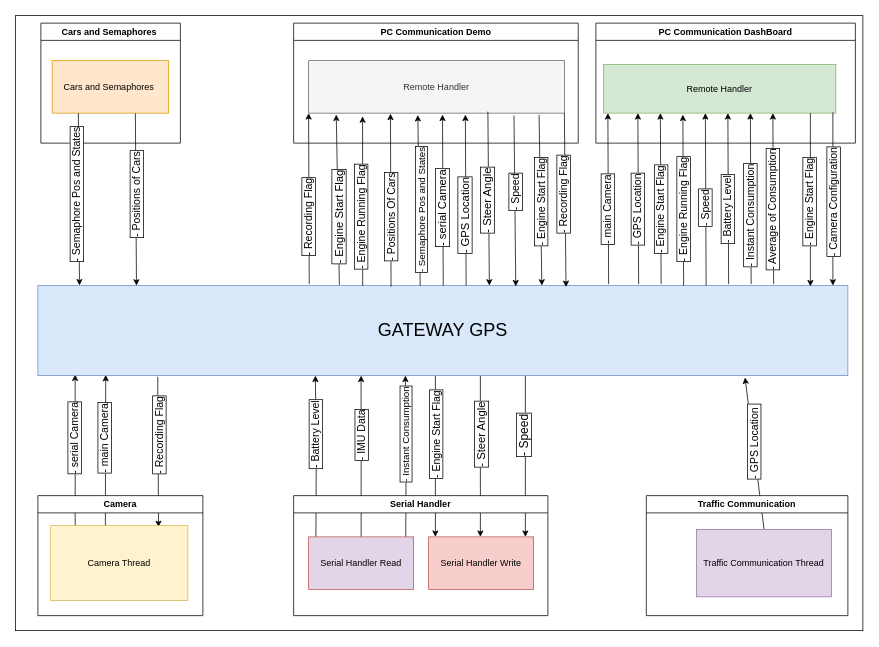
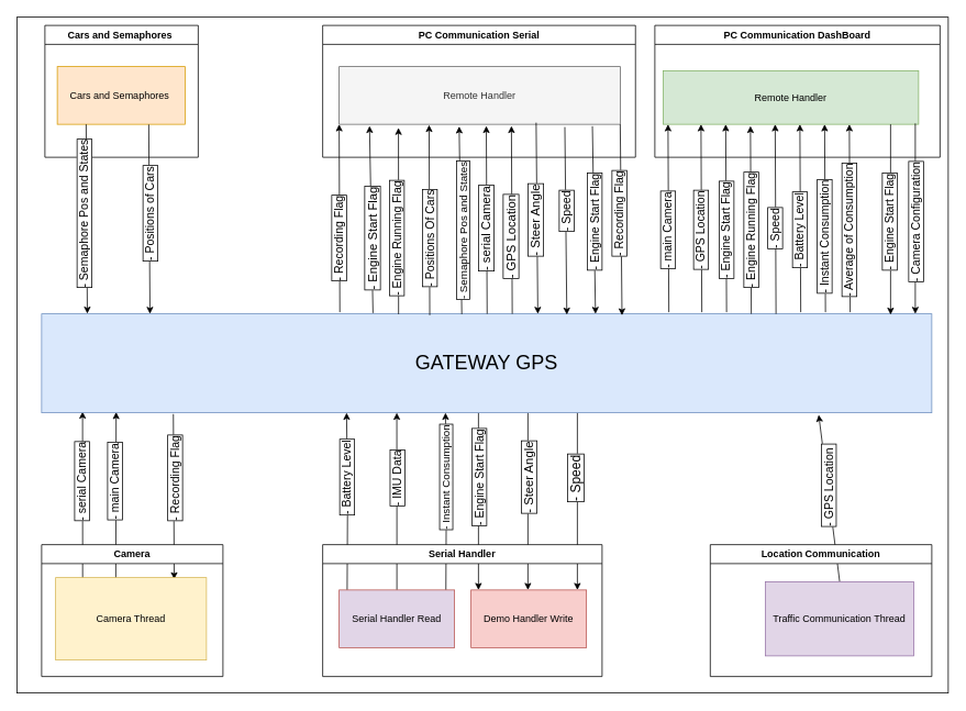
  <mxCell id="0" />
  <mxCell id="1" parent="0" />
  <mxCell id="2" value="" style="rounded=0;whiteSpace=wrap;html=1;" vertex="1" parent="1"><mxGeometry x="20" y="20" width="1130" height="820" as="geometry" /></mxCell>
  <mxCell id="3" value="Cars and Semaphores&amp;nbsp;" style="swimlane;whiteSpace=wrap;html=1;" vertex="1" parent="1"><mxGeometry x="54" y="30" width="186" height="160" as="geometry" /></mxCell>
  <mxCell id="4" value="Cars and Semaphores&amp;nbsp;" style="rounded=0;whiteSpace=wrap;html=1;fillColor=#ffe6cc;strokeColor=#d79b00;" vertex="1" parent="3"><mxGeometry x="15" y="50" width="155" height="70" as="geometry" /></mxCell>
  <mxCell id="5" value="" style="endArrow=classic;html=1;rounded=0;exitX=0.5;exitY=1;exitDx=0;exitDy=0;entryX=0.087;entryY=-0.002;entryDx=0;entryDy=0;entryPerimeter=0;" edge="1" parent="3"><mxGeometry width="50" height="50" relative="1" as="geometry"><mxPoint x="50" y="120" as="sourcePoint" /><mxPoint x="51.46" y="349.76" as="targetPoint" /></mxGeometry></mxCell>
  <mxCell id="6" value="" style="endArrow=classic;html=1;rounded=0;entryX=0.786;entryY=0.02;entryDx=0;entryDy=0;exitX=0.148;exitY=1.013;exitDx=0;exitDy=0;exitPerimeter=0;entryPerimeter=0;" edge="1" parent="1" source="18" target="22"><mxGeometry width="50" height="50" relative="1" as="geometry"><mxPoint x="213" y="500" as="sourcePoint" /><mxPoint x="320" y="570" as="targetPoint" /></mxGeometry></mxCell>
  <mxCell id="7" value="" style="endArrow=classic;html=1;rounded=0;entryX=0.046;entryY=0.988;entryDx=0;entryDy=0;entryPerimeter=0;exitX=0.342;exitY=0.007;exitDx=0;exitDy=0;exitPerimeter=0;" edge="1" parent="1"><mxGeometry width="50" height="50" relative="1" as="geometry"><mxPoint x="139.996" y="700.85" as="sourcePoint" /><mxPoint x="140.41" y="499.15" as="targetPoint" /></mxGeometry></mxCell>
  <mxCell id="8" value="" style="endArrow=classic;html=1;rounded=0;entryX=0.046;entryY=0.988;entryDx=0;entryDy=0;entryPerimeter=0;exitX=0.179;exitY=0.02;exitDx=0;exitDy=0;exitPerimeter=0;" edge="1" parent="1" source="22" target="18"><mxGeometry width="50" height="50" relative="1" as="geometry"><mxPoint x="220" y="720" as="sourcePoint" /><mxPoint x="270" y="670" as="targetPoint" /></mxGeometry></mxCell>
  <mxCell id="9" value="" style="endArrow=classic;html=1;rounded=0;entryX=0.25;entryY=0;entryDx=0;entryDy=0;" edge="1" parent="1"><mxGeometry width="50" height="50" relative="1" as="geometry"><mxPoint x="580" y="500" as="sourcePoint" /><mxPoint x="580" y="715" as="targetPoint" /></mxGeometry></mxCell>
  <mxCell id="10" value="" style="endArrow=classic;html=1;rounded=0;entryX=0.25;entryY=0;entryDx=0;entryDy=0;" edge="1" parent="1"><mxGeometry width="50" height="50" relative="1" as="geometry"><mxPoint x="640" y="500" as="sourcePoint" /><mxPoint x="640" y="715" as="targetPoint" /></mxGeometry></mxCell>
  <mxCell id="11" value="" style="endArrow=classic;html=1;rounded=0;entryX=0.25;entryY=0;entryDx=0;entryDy=0;" edge="1" parent="1"><mxGeometry width="50" height="50" relative="1" as="geometry"><mxPoint x="700" y="500" as="sourcePoint" /><mxPoint x="700" y="715" as="targetPoint" /></mxGeometry></mxCell>
  <mxCell id="12" style="edgeStyle=orthogonalEdgeStyle;rounded=0;orthogonalLoop=1;jettySize=auto;html=1;exitX=0.25;exitY=0;exitDx=0;exitDy=0;entryX=0.366;entryY=1;entryDx=0;entryDy=0;entryPerimeter=0;" edge="1" parent="1"><mxGeometry relative="1" as="geometry"><mxPoint x="420.72" y="715" as="sourcePoint" /><mxPoint x="420" y="500" as="targetPoint" /></mxGeometry></mxCell>
  <mxCell id="13" value="- Battery Level" style="edgeLabel;html=1;align=center;verticalAlign=middle;resizable=0;points=[];labelBorderColor=default;rotation=-90;fontSize=14;" connectable="0" vertex="1" parent="12"><mxGeometry x="0.258" y="-2" relative="1" as="geometry"><mxPoint x="-2" as="offset" /></mxGeometry></mxCell>
  <mxCell id="14" style="edgeStyle=orthogonalEdgeStyle;rounded=0;orthogonalLoop=1;jettySize=auto;html=1;exitX=0.5;exitY=0;exitDx=0;exitDy=0;entryX=0.399;entryY=1;entryDx=0;entryDy=0;entryPerimeter=0;" edge="1" parent="1" source="24" target="18"><mxGeometry relative="1" as="geometry" /></mxCell>
  <mxCell id="15" value="- IMU Data" style="edgeLabel;html=1;align=center;verticalAlign=middle;resizable=0;points=[];labelBorderColor=default;rotation=-90;fontSize=14;" connectable="0" vertex="1" parent="14"><mxGeometry x="0.024" relative="1" as="geometry"><mxPoint y="-25" as="offset" /></mxGeometry></mxCell>
  <mxCell id="16" style="edgeStyle=orthogonalEdgeStyle;rounded=0;orthogonalLoop=1;jettySize=auto;html=1;exitX=0.75;exitY=0;exitDx=0;exitDy=0;" edge="1" parent="1"><mxGeometry relative="1" as="geometry"><mxPoint x="540.52" y="715" as="sourcePoint" /><mxPoint x="540" y="500" as="targetPoint" /></mxGeometry></mxCell>
  <mxCell id="17" value="- Instant Consumption" style="edgeLabel;html=1;align=center;verticalAlign=middle;resizable=0;points=[];labelBorderColor=default;rotation=-90;fontSize=13;" connectable="0" vertex="1" parent="16"><mxGeometry x="0.258" y="-2" relative="1" as="geometry"><mxPoint x="-2" as="offset" /></mxGeometry></mxCell>
  <mxCell id="18" value="&lt;font style=&quot;font-size: 24px;&quot;&gt;GATEWAY GPS&lt;/font&gt;" style="rounded=0;whiteSpace=wrap;html=1;fillColor=#dae8fc;strokeColor=#6c8ebf;align=center;" vertex="1" parent="1"><mxGeometry x="50" y="380" width="1080" height="120" as="geometry" /></mxCell>
  <mxCell id="19" value="" style="endArrow=classic;html=1;rounded=0;entryX=0.873;entryY=1.021;entryDx=0;entryDy=0;entryPerimeter=0;exitX=0.5;exitY=0;exitDx=0;exitDy=0;labelBorderColor=default;" edge="1" parent="1" source="27" target="18"><mxGeometry width="50" height="50" relative="1" as="geometry"><mxPoint x="770" y="460" as="sourcePoint" /><mxPoint x="820" y="410" as="targetPoint" /></mxGeometry></mxCell>
  <mxCell id="20" value="- GPS Location&amp;nbsp;" style="edgeLabel;html=1;align=center;verticalAlign=middle;resizable=0;points=[];labelBorderColor=default;rotation=-90;fontSize=14;" connectable="0" vertex="1" parent="19"><mxGeometry x="0.0" y="-3" relative="1" as="geometry"><mxPoint x="-4" y="-14" as="offset" /></mxGeometry></mxCell>
  <mxCell id="21" value="Camera" style="swimlane;whiteSpace=wrap;html=1;" vertex="1" parent="1"><mxGeometry x="50" y="660" width="220" height="160" as="geometry" /></mxCell>
  <mxCell id="22" value="Camera Thread" style="rounded=0;whiteSpace=wrap;html=1;fillColor=#fff2cc;strokeColor=#d6b656;" vertex="1" parent="21"><mxGeometry x="17" y="40" width="183" height="100" as="geometry" /></mxCell>
  <mxCell id="23" value="Serial Handler" style="swimlane;whiteSpace=wrap;html=1;" vertex="1" parent="1"><mxGeometry x="391" y="660" width="339" height="160" as="geometry" /></mxCell>
  <mxCell id="24" value="Serial Handler Read" style="rounded=0;whiteSpace=wrap;html=1;fillColor=#e1d5e7;strokeColor=#b85450;" vertex="1" parent="23"><mxGeometry x="20" y="55" width="140" height="70" as="geometry" /></mxCell>
- <mxCell id="25" value="Serial Handler Write" style="rounded=0;whiteSpace=wrap;html=1;fillColor=#f8cecc;strokeColor=#b85450;" vertex="1" parent="23"><mxGeometry x="180" y="55" width="140" height="70" as="geometry" /></mxCell>
- <mxCell id="26" value="Traffic Communication" style="swimlane;whiteSpace=wrap;html=1;" vertex="1" parent="1"><mxGeometry x="861.25" y="660" width="268.75" height="160" as="geometry" /></mxCell>
+ <mxCell id="25" value="Demo Handler Write" style="rounded=0;whiteSpace=wrap;html=1;fillColor=#f8cecc;strokeColor=#b85450;" vertex="1" parent="23"><mxGeometry x="180" y="55" width="140" height="70" as="geometry" /></mxCell>
+ <mxCell id="26" value="Location Communication" style="swimlane;whiteSpace=wrap;html=1;" vertex="1" parent="1"><mxGeometry x="861.25" y="660" width="268.75" height="160" as="geometry" /></mxCell>
  <mxCell id="27" value="Traffic Communication Thread" style="rounded=0;whiteSpace=wrap;html=1;fillColor=#e1d5e7;strokeColor=#9673a6;" vertex="1" parent="26"><mxGeometry x="67" y="45" width="180" height="90" as="geometry" /></mxCell>
  <mxCell id="28" value="- Engine Start Flag" style="edgeLabel;html=1;align=center;verticalAlign=middle;resizable=0;points=[];labelBorderColor=default;rotation=-90;fontSize=14;" connectable="0" vertex="1" parent="1"><mxGeometry x="580.003" y="580.002" as="geometry" /></mxCell>
  <mxCell id="29" value="- Steer Angle" style="edgeLabel;html=1;align=center;verticalAlign=middle;resizable=0;points=[];labelBorderColor=default;rotation=-90;fontSize=15;" connectable="0" vertex="1" parent="1"><mxGeometry x="640.003" y="580.002" as="geometry" /></mxCell>
  <mxCell id="30" value="- Speed" style="edgeLabel;html=1;align=center;verticalAlign=middle;resizable=0;points=[];labelBorderColor=default;rotation=-90;fontSize=16;" connectable="0" vertex="1" parent="1"><mxGeometry x="700.003" y="580.002" as="geometry"><mxPoint x="-1.0" y="-3" as="offset" /></mxGeometry></mxCell>
- <mxCell id="31" value="PC Communication Demo" style="swimlane;whiteSpace=wrap;html=1;" vertex="1" parent="1"><mxGeometry x="391" y="30" width="379.5" height="160" as="geometry" /></mxCell>
+ <mxCell id="31" value="PC Communication Serial" style="swimlane;whiteSpace=wrap;html=1;" vertex="1" parent="1"><mxGeometry x="391" y="30" width="379.5" height="160" as="geometry" /></mxCell>
  <mxCell id="32" value="Remote Handler" style="rounded=0;whiteSpace=wrap;html=1;fillColor=#f5f5f5;fontColor=#333333;strokeColor=#666666;" vertex="1" parent="31"><mxGeometry x="20" y="50" width="341" height="70" as="geometry" /></mxCell>
  <mxCell id="33" value="" style="endArrow=classic;html=1;rounded=0;exitX=1;exitY=1;exitDx=0;exitDy=0;entryX=0.652;entryY=0.015;entryDx=0;entryDy=0;entryPerimeter=0;" edge="1" parent="31"><mxGeometry width="50" height="50" relative="1" as="geometry"><mxPoint x="259" y="118" as="sourcePoint" /><mxPoint x="261" y="350" as="targetPoint" /></mxGeometry></mxCell>
  <mxCell id="34" value="- Steer Angle" style="edgeLabel;html=1;align=center;verticalAlign=middle;resizable=0;points=[];labelBorderColor=default;rotation=-90;fontSize=15;" connectable="0" vertex="1" parent="1"><mxGeometry x="700.003" y="600.002" as="geometry"><mxPoint x="332" y="-52.0" as="offset" /></mxGeometry></mxCell>
  <mxCell id="35" value="" style="endArrow=classic;html=1;rounded=0;entryX=0;entryY=1;entryDx=0;entryDy=0;exitX=0.335;exitY=-0.017;exitDx=0;exitDy=0;exitPerimeter=0;" edge="1" parent="1" source="18" target="32"><mxGeometry width="50" height="50" relative="1" as="geometry"><mxPoint x="490" y="460" as="sourcePoint" /><mxPoint x="411" y="160" as="targetPoint" /></mxGeometry></mxCell>
  <mxCell id="36" value="" style="endArrow=classic;html=1;rounded=0;entryX=0.108;entryY=1.028;entryDx=0;entryDy=0;exitX=0.335;exitY=-0.017;exitDx=0;exitDy=0;exitPerimeter=0;entryPerimeter=0;" edge="1" parent="1" target="32"><mxGeometry width="50" height="50" relative="1" as="geometry"><mxPoint x="452" y="379" as="sourcePoint" /><mxPoint x="447.5" y="160" as="targetPoint" /></mxGeometry></mxCell>
  <mxCell id="37" value="" style="endArrow=classic;html=1;rounded=0;entryX=0.211;entryY=1.061;entryDx=0;entryDy=0;exitX=0.401;exitY=0.003;exitDx=0;exitDy=0;exitPerimeter=0;entryPerimeter=0;" edge="1" parent="1" source="18" target="32"><mxGeometry width="50" height="50" relative="1" as="geometry"><mxPoint x="483" y="383" as="sourcePoint" /><mxPoint x="484" y="160" as="targetPoint" /></mxGeometry></mxCell>
  <mxCell id="38" value="" style="endArrow=classic;html=1;rounded=0;entryX=0.32;entryY=1.011;entryDx=0;entryDy=0;exitX=0.436;exitY=0.013;exitDx=0;exitDy=0;exitPerimeter=0;entryPerimeter=0;" edge="1" parent="1" source="18" target="32"><mxGeometry width="50" height="50" relative="1" as="geometry"><mxPoint x="532" y="380" as="sourcePoint" /><mxPoint x="520.5" y="160" as="targetPoint" /></mxGeometry></mxCell>
  <mxCell id="39" value="" style="endArrow=classic;html=1;rounded=0;entryX=0.427;entryY=1.036;entryDx=0;entryDy=0;exitX=0.472;exitY=0.003;exitDx=0;exitDy=0;exitPerimeter=0;entryPerimeter=0;" edge="1" parent="1" source="18" target="32"><mxGeometry width="50" height="50" relative="1" as="geometry"><mxPoint x="560" y="390" as="sourcePoint" /><mxPoint x="557" y="160" as="targetPoint" /></mxGeometry></mxCell>
  <mxCell id="40" value="- Recording Flag" style="edgeLabel;html=1;align=center;verticalAlign=middle;resizable=0;points=[];labelBorderColor=default;rotation=-90;fontSize=14;" connectable="0" vertex="1" parent="1"><mxGeometry x="410.003" y="290.002" as="geometry" /></mxCell>
  <mxCell id="41" value="- Engine Start Flag" style="edgeLabel;html=1;align=center;verticalAlign=middle;resizable=0;points=[];labelBorderColor=default;rotation=-90;fontSize=15;" connectable="0" vertex="1" parent="1"><mxGeometry x="450.003" y="290.002" as="geometry" /></mxCell>
  <mxCell id="42" value="- Engine Running Flag" style="edgeLabel;html=1;align=center;verticalAlign=middle;resizable=0;points=[];labelBorderColor=default;rotation=-90;fontSize=14;" connectable="0" vertex="1" parent="1"><mxGeometry x="480.003" y="290.002" as="geometry" /></mxCell>
  <mxCell id="43" value="- Positions Of Cars&lt;br style=&quot;font-size: 14px;&quot;&gt;" style="edgeLabel;html=1;align=center;verticalAlign=middle;resizable=0;points=[];labelBorderColor=default;rotation=-90;fontSize=14;" connectable="0" vertex="1" parent="1"><mxGeometry x="520.003" y="290.002" as="geometry" /></mxCell>
  <mxCell id="44" value="- Semaphore Pos and States" style="edgeLabel;html=1;align=center;verticalAlign=middle;resizable=0;points=[];labelBorderColor=default;rotation=-90;fontSize=13;" connectable="0" vertex="1" parent="1"><mxGeometry x="560.503" y="280.002" as="geometry" /></mxCell>
  <mxCell id="45" value="PC Communication DashBoard" style="swimlane;whiteSpace=wrap;html=1;" vertex="1" parent="1"><mxGeometry x="794" y="30" width="346" height="160" as="geometry" /></mxCell>
  <mxCell id="46" value="Remote Handler" style="rounded=0;whiteSpace=wrap;html=1;fillColor=#d5e8d4;strokeColor=#82b366;" vertex="1" parent="45"><mxGeometry x="10" y="55" width="310" height="65" as="geometry" /></mxCell>
  <mxCell id="47" value="" style="endArrow=classic;html=1;rounded=0;entryX=0;entryY=1;entryDx=0;entryDy=0;exitX=0.335;exitY=-0.017;exitDx=0;exitDy=0;exitPerimeter=0;" edge="1" parent="45"><mxGeometry width="50" height="50" relative="1" as="geometry"><mxPoint x="17" y="348" as="sourcePoint" /><mxPoint x="16" y="120" as="targetPoint" /></mxGeometry></mxCell>
  <mxCell id="48" value="" style="endArrow=classic;html=1;rounded=0;entryX=0;entryY=1;entryDx=0;entryDy=0;exitX=0.335;exitY=-0.017;exitDx=0;exitDy=0;exitPerimeter=0;" edge="1" parent="45"><mxGeometry width="50" height="50" relative="1" as="geometry"><mxPoint x="57" y="348" as="sourcePoint" /><mxPoint x="56" y="120" as="targetPoint" /></mxGeometry></mxCell>
  <mxCell id="49" value="" style="endArrow=classic;html=1;rounded=0;entryX=0;entryY=1;entryDx=0;entryDy=0;exitX=0.335;exitY=-0.017;exitDx=0;exitDy=0;exitPerimeter=0;" edge="1" parent="45"><mxGeometry width="50" height="50" relative="1" as="geometry"><mxPoint x="87" y="348" as="sourcePoint" /><mxPoint x="86" y="120" as="targetPoint" /></mxGeometry></mxCell>
  <mxCell id="50" value="" style="endArrow=classic;html=1;rounded=0;entryX=0;entryY=1;entryDx=0;entryDy=0;exitX=0.335;exitY=-0.017;exitDx=0;exitDy=0;exitPerimeter=0;" edge="1" parent="45"><mxGeometry width="50" height="50" relative="1" as="geometry"><mxPoint x="177" y="348" as="sourcePoint" /><mxPoint x="176" y="120" as="targetPoint" /></mxGeometry></mxCell>
  <mxCell id="51" value="" style="endArrow=classic;html=1;rounded=0;entryX=0;entryY=1;entryDx=0;entryDy=0;exitX=0.335;exitY=-0.017;exitDx=0;exitDy=0;exitPerimeter=0;" edge="1" parent="45"><mxGeometry width="50" height="50" relative="1" as="geometry"><mxPoint x="207" y="348" as="sourcePoint" /><mxPoint x="206" y="120" as="targetPoint" /></mxGeometry></mxCell>
  <mxCell id="52" value="" style="endArrow=classic;html=1;rounded=0;entryX=0;entryY=1;entryDx=0;entryDy=0;exitX=0.335;exitY=-0.017;exitDx=0;exitDy=0;exitPerimeter=0;" edge="1" parent="45"><mxGeometry width="50" height="50" relative="1" as="geometry"><mxPoint x="237" y="348" as="sourcePoint" /><mxPoint x="236" y="120" as="targetPoint" /></mxGeometry></mxCell>
  <mxCell id="53" value="- GPS Location" style="edgeLabel;html=1;align=center;verticalAlign=middle;resizable=0;points=[];labelBorderColor=default;rotation=-90;fontSize=14;" connectable="0" vertex="1" parent="45"><mxGeometry x="56.005" y="249.997" as="geometry" /></mxCell>
  <mxCell id="54" value="- Average of Consumption" style="edgeLabel;html=1;align=center;verticalAlign=middle;resizable=0;points=[];labelBorderColor=default;rotation=-90;fontSize=14;" connectable="0" vertex="1" parent="45"><mxGeometry x="236.005" y="249.997" as="geometry" /></mxCell>
  <mxCell id="55" value="- serial Camera" style="edgeLabel;html=1;align=center;verticalAlign=middle;resizable=0;points=[];labelBorderColor=default;rotation=-90;fontSize=14;" connectable="0" vertex="1" parent="1"><mxGeometry x="90.001" y="589.94" as="geometry"><mxPoint x="5" y="9" as="offset" /></mxGeometry></mxCell>
  <mxCell id="56" value="- Recording Flag" style="edgeLabel;html=1;align=center;verticalAlign=middle;resizable=0;points=[];labelBorderColor=default;rotation=-90;fontSize=14;" connectable="0" vertex="1" parent="1"><mxGeometry x="210.001" y="570" as="geometry"><mxPoint x="-11" y="1.0" as="offset" /></mxGeometry></mxCell>
  <mxCell id="57" style="edgeStyle=orthogonalEdgeStyle;rounded=0;orthogonalLoop=1;jettySize=auto;html=1;entryX=0.645;entryY=0.008;entryDx=0;entryDy=0;entryPerimeter=0;" edge="1" parent="1"><mxGeometry relative="1" as="geometry"><mxPoint x="1110" y="149" as="sourcePoint" /><mxPoint x="1110" y="380" as="targetPoint" /><Array as="points"><mxPoint x="1110" y="149" /></Array></mxGeometry></mxCell>
  <mxCell id="58" value="- Semaphore Pos and States" style="edgeLabel;html=1;align=center;verticalAlign=middle;resizable=0;points=[];labelBorderColor=default;rotation=-90;fontSize=14;" connectable="0" vertex="1" parent="1"><mxGeometry x="100.003" y="260.002" as="geometry"><mxPoint x="6.123e-17" y="1" as="offset" /></mxGeometry></mxCell>
  <mxCell id="59" value="" style="endArrow=classic;html=1;rounded=0;exitX=0.5;exitY=1;exitDx=0;exitDy=0;entryX=0.087;entryY=-0.002;entryDx=0;entryDy=0;entryPerimeter=0;" edge="1" parent="1"><mxGeometry width="50" height="50" relative="1" as="geometry"><mxPoint x="180" y="150.24" as="sourcePoint" /><mxPoint x="181.46" y="380" as="targetPoint" /></mxGeometry></mxCell>
  <mxCell id="60" value="- Positions of Cars" style="edgeLabel;html=1;align=center;verticalAlign=middle;resizable=0;points=[];labelBorderColor=default;rotation=-90;fontSize=14;" connectable="0" vertex="1" parent="1"><mxGeometry x="180.003" y="260.002" as="geometry"><mxPoint x="6.123e-17" y="1" as="offset" /></mxGeometry></mxCell>
  <mxCell id="61" value="" style="endArrow=classic;html=1;rounded=0;exitX=1;exitY=1;exitDx=0;exitDy=0;entryX=0.652;entryY=0.015;entryDx=0;entryDy=0;entryPerimeter=0;" edge="1" parent="1" source="32" target="18"><mxGeometry width="50" height="50" relative="1" as="geometry"><mxPoint x="660" y="280" as="sourcePoint" /><mxPoint x="750" y="380" as="targetPoint" /></mxGeometry></mxCell>
  <mxCell id="62" value="- Recording Flag" style="edgeLabel;html=1;align=center;verticalAlign=middle;resizable=0;points=[];labelBorderColor=default;rotation=-90;fontSize=14;" connectable="0" vertex="1" parent="1"><mxGeometry x="750.003" y="260.002" as="geometry" /></mxCell>
  <mxCell id="63" value="" style="endArrow=classic;html=1;rounded=0;exitX=0.901;exitY=1.033;exitDx=0;exitDy=0;entryX=0.652;entryY=0.015;entryDx=0;entryDy=0;entryPerimeter=0;exitPerimeter=0;" edge="1" parent="1" source="32"><mxGeometry width="50" height="50" relative="1" as="geometry"><mxPoint x="720" y="148" as="sourcePoint" /><mxPoint x="722" y="380" as="targetPoint" /></mxGeometry></mxCell>
  <mxCell id="64" value="- Engine Start Flag" style="edgeLabel;html=1;align=center;verticalAlign=middle;resizable=0;points=[];labelBorderColor=default;rotation=-90;fontSize=14;" connectable="0" vertex="1" parent="1"><mxGeometry x="720.003" y="270.002" as="geometry" /></mxCell>
  <mxCell id="65" value="" style="endArrow=classic;html=1;rounded=0;exitX=0.803;exitY=1.047;exitDx=0;exitDy=0;entryX=0.59;entryY=0.008;entryDx=0;entryDy=0;entryPerimeter=0;exitPerimeter=0;" edge="1" parent="1" source="32" target="18"><mxGeometry width="50" height="50" relative="1" as="geometry"><mxPoint x="690" y="148" as="sourcePoint" /><mxPoint x="692" y="380" as="targetPoint" /></mxGeometry></mxCell>
  <mxCell id="66" value="- Speed&lt;br style=&quot;font-size: 14px;&quot;&gt;" style="edgeLabel;html=1;align=center;verticalAlign=middle;resizable=0;points=[];labelBorderColor=default;rotation=-90;fontSize=14;" connectable="0" vertex="1" parent="1"><mxGeometry x="680.003" y="280.002" as="geometry"><mxPoint x="23" y="6.0" as="offset" /></mxGeometry></mxCell>
  <mxCell id="67" value="" style="endArrow=classic;html=1;rounded=0;entryX=0;entryY=1;entryDx=0;entryDy=0;exitX=0.335;exitY=-0.017;exitDx=0;exitDy=0;exitPerimeter=0;" edge="1" parent="1"><mxGeometry width="50" height="50" relative="1" as="geometry"><mxPoint x="590.5" y="380" as="sourcePoint" /><mxPoint x="589.5" y="152" as="targetPoint" /></mxGeometry></mxCell>
  <mxCell id="68" value="- serial Camera" style="edgeLabel;html=1;align=center;verticalAlign=middle;resizable=0;points=[];labelBorderColor=default;rotation=-90;fontSize=15;" connectable="0" vertex="1" parent="1"><mxGeometry x="640.003" y="610.002" as="geometry"><mxPoint x="332" y="-52.0" as="offset" /></mxGeometry></mxCell>
  <mxCell id="69" value="- main Camera" style="edgeLabel;html=1;align=center;verticalAlign=middle;resizable=0;points=[];labelBorderColor=default;rotation=-90;fontSize=14;" connectable="0" vertex="1" parent="1"><mxGeometry x="130.001" y="589.94" as="geometry"><mxPoint x="5" y="9" as="offset" /></mxGeometry></mxCell>
  <mxCell id="70" style="edgeStyle=orthogonalEdgeStyle;rounded=0;orthogonalLoop=1;jettySize=auto;html=1;entryX=0.645;entryY=0.008;entryDx=0;entryDy=0;entryPerimeter=0;" edge="1" parent="1"><mxGeometry relative="1" as="geometry"><mxPoint x="1080" y="150" as="sourcePoint" /><mxPoint x="1080" y="381" as="targetPoint" /><Array as="points"><mxPoint x="1080" y="150" /></Array></mxGeometry></mxCell>
  <mxCell id="71" value="- main Camera" style="edgeLabel;html=1;align=center;verticalAlign=middle;resizable=0;points=[];labelBorderColor=default;rotation=-90;fontSize=14;" connectable="0" vertex="1" parent="1"><mxGeometry x="810.005" y="279.997" as="geometry" /></mxCell>
  <mxCell id="72" value="" style="endArrow=classic;html=1;rounded=0;entryX=0;entryY=1;entryDx=0;entryDy=0;exitX=0.335;exitY=-0.017;exitDx=0;exitDy=0;exitPerimeter=0;" edge="1" parent="1"><mxGeometry width="50" height="50" relative="1" as="geometry"><mxPoint x="911" y="380" as="sourcePoint" /><mxPoint x="910" y="152" as="targetPoint" /></mxGeometry></mxCell>
  <mxCell id="73" value="" style="endArrow=classic;html=1;rounded=0;exitX=0.335;exitY=-0.017;exitDx=0;exitDy=0;exitPerimeter=0;" edge="1" parent="1"><mxGeometry width="50" height="50" relative="1" as="geometry"><mxPoint x="941" y="380" as="sourcePoint" /><mxPoint x="940" y="150" as="targetPoint" /></mxGeometry></mxCell>
  <mxCell id="74" value="- Engine Start Flag" style="edgeLabel;html=1;align=center;verticalAlign=middle;resizable=0;points=[];labelBorderColor=default;rotation=-90;fontSize=14;" connectable="0" vertex="1" parent="1"><mxGeometry x="880.005" y="280.007" as="geometry" /></mxCell>
  <mxCell id="75" value="- Engine Running Flag" style="edgeLabel;html=1;align=center;verticalAlign=middle;resizable=0;points=[];labelBorderColor=default;rotation=-90;fontSize=14;" connectable="0" vertex="1" parent="1"><mxGeometry x="910.005" y="280.007" as="geometry" /></mxCell>
  <mxCell id="76" value="- Speed" style="edgeLabel;html=1;align=center;verticalAlign=middle;resizable=0;points=[];labelBorderColor=default;rotation=-90;fontSize=14;" connectable="0" vertex="1" parent="1"><mxGeometry x="936" y="279.997" as="geometry"><mxPoint x="2.0" y="4" as="offset" /></mxGeometry></mxCell>
  <mxCell id="77" value="- Battery Level" style="edgeLabel;html=1;align=center;verticalAlign=middle;resizable=0;points=[];labelBorderColor=default;rotation=-90;fontSize=14;" connectable="0" vertex="1" parent="1"><mxGeometry x="970.005" y="279.997" as="geometry" /></mxCell>
  <mxCell id="78" value="" style="endArrow=classic;html=1;rounded=0;entryX=0;entryY=1;entryDx=0;entryDy=0;exitX=0.335;exitY=-0.017;exitDx=0;exitDy=0;exitPerimeter=0;" edge="1" parent="1"><mxGeometry width="50" height="50" relative="1" as="geometry"><mxPoint x="621" y="380" as="sourcePoint" /><mxPoint x="620" y="152" as="targetPoint" /></mxGeometry></mxCell>
  <mxCell id="79" value="- GPS Location" style="edgeLabel;html=1;align=center;verticalAlign=middle;resizable=0;points=[];labelBorderColor=default;rotation=-90;fontSize=15;" connectable="0" vertex="1" parent="1"><mxGeometry x="670.003" y="620.002" as="geometry"><mxPoint x="332" y="-52.0" as="offset" /></mxGeometry></mxCell>
  <mxCell id="80" value="- Instant Consumption" style="edgeLabel;html=1;align=center;verticalAlign=middle;resizable=0;points=[];labelBorderColor=default;rotation=-90;fontSize=14;" connectable="0" vertex="1" parent="1"><mxGeometry x="998" y="289.997" as="geometry"><mxPoint x="2" y="2.0" as="offset" /></mxGeometry></mxCell>
  <mxCell id="81" value="- Engine Start Flag" style="edgeLabel;html=1;align=center;verticalAlign=middle;resizable=0;points=[];labelBorderColor=default;rotation=-90;fontSize=14;" connectable="0" vertex="1" parent="1"><mxGeometry x="1078" y="270.007" as="geometry" /></mxCell>
  <mxCell id="82" value="- Camera Configuration" style="edgeLabel;html=1;align=center;verticalAlign=middle;resizable=0;points=[];labelBorderColor=default;rotation=-90;fontSize=14;" connectable="0" vertex="1" parent="1"><mxGeometry x="1110" y="270.007" as="geometry" /></mxCell>
